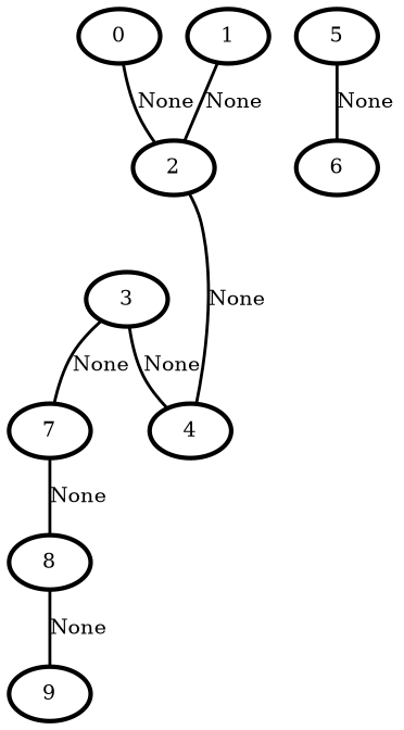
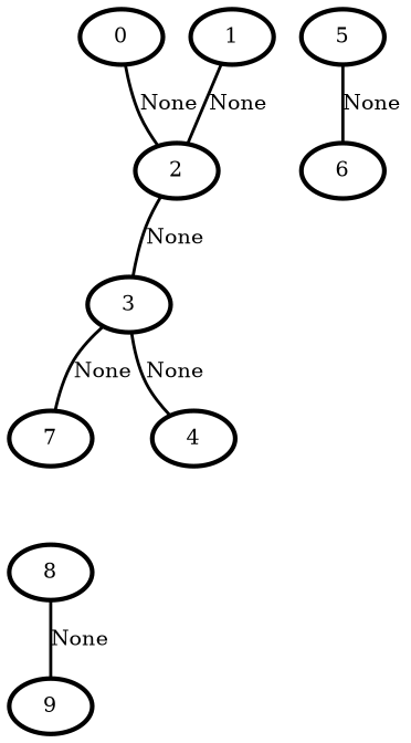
  graph {
    node [penwidth=3]
    edge [penwidth=2]
    n1 [label=0]
    n2 [label=2]
    n3 [label=1]
    n4 [label=3]
    n5 [label=4]
    n6 [label=7]
    n7 [label=5]
    n8 [label=6]
    n9 [label=8]
    n10 [label=9]
    n1 -- n2 [label=None]
-   n2 -- n5 [label=None]
+   n2 -- n4 [label=None]
    n3 -- n2 [label=None]
    n4 -- n5 [label=None]
    n4 -- n6 [label=None]
-   n6 -- n9 [label=None]
    n7 -- n8 [label=None]
    n9 -- n10 [label=None]
  }
